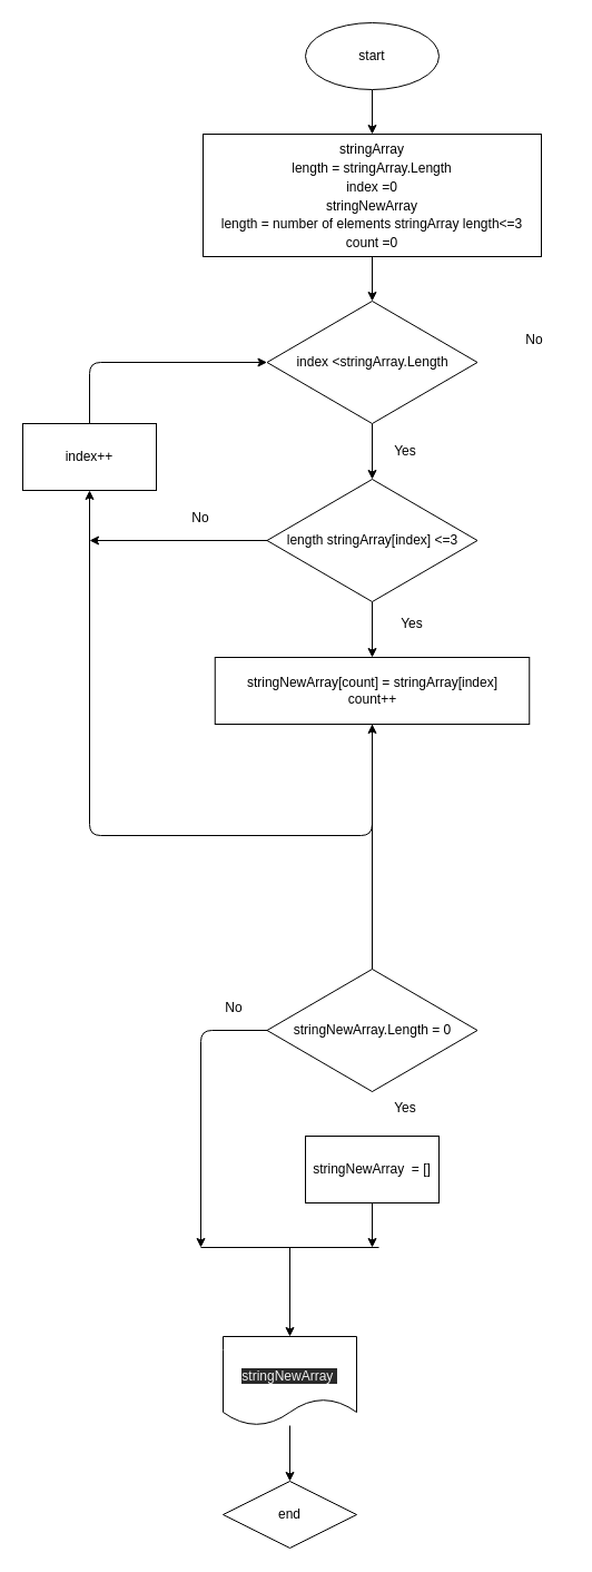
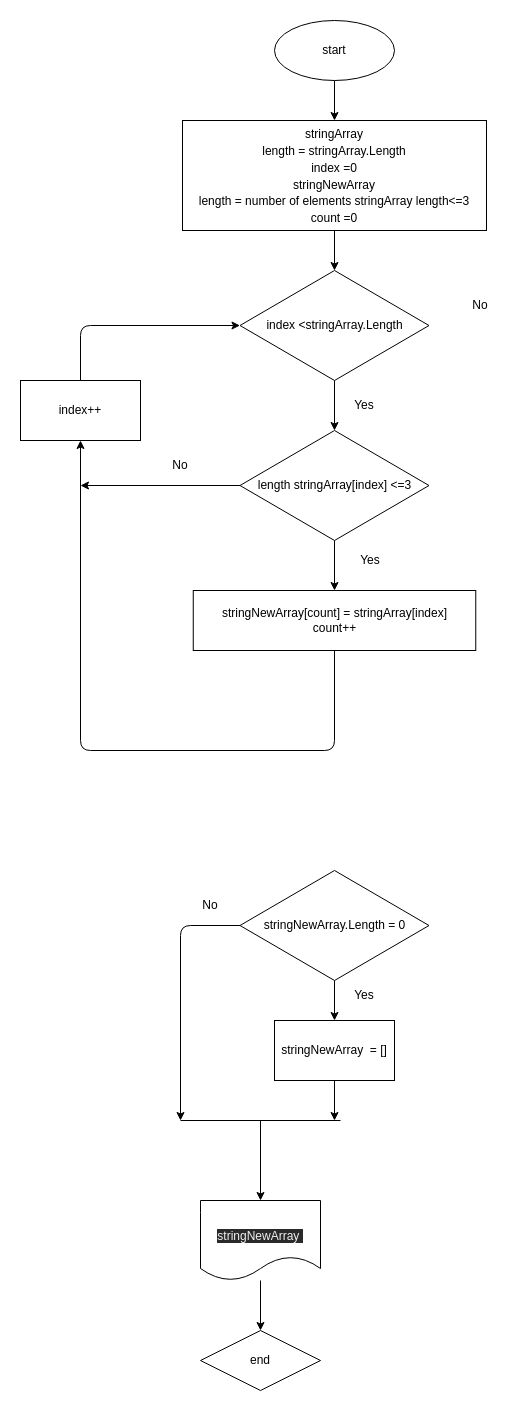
  <mxCell id="0" />
  <mxCell id="1" parent="0" />
  <mxCell id="2" style="edgeStyle=none;html=1;exitX=0.5;exitY=1;exitDx=0;exitDy=0;entryX=0.5;entryY=0;entryDx=0;entryDy=0;fontSize=12;" edge="1" parent="1" source="3" target="5"><mxGeometry relative="1" as="geometry" /></mxCell>
  <mxCell id="3" value="&lt;font style=&quot;font-size: 12px&quot;&gt;start&lt;/font&gt;" style="ellipse;whiteSpace=wrap;html=1;" vertex="1" parent="1"><mxGeometry x="274" y="20" width="120" height="60" as="geometry" /></mxCell>
  <mxCell id="4" style="edgeStyle=none;html=1;exitX=0.5;exitY=1;exitDx=0;exitDy=0;entryX=0.5;entryY=0;entryDx=0;entryDy=0;fontSize=12;" edge="1" parent="1" source="5" target="7"><mxGeometry relative="1" as="geometry" /></mxCell>
  <mxCell id="5" value="&lt;font style=&quot;font-size: 12px&quot;&gt;stringArray&lt;br&gt;length = stringArray.Length&lt;br&gt;index =0&lt;br&gt;stringNewArray&lt;br&gt;length = number of elements stringArray length&amp;lt;=3&lt;br&gt;count =0&lt;br&gt;&lt;/font&gt;" style="rounded=0;whiteSpace=wrap;html=1;fontSize=14;" vertex="1" parent="1"><mxGeometry x="182" y="120" width="304" height="110" as="geometry" /></mxCell>
  <mxCell id="6" style="edgeStyle=none;html=1;exitX=0.5;exitY=1;exitDx=0;exitDy=0;entryX=0.5;entryY=0;entryDx=0;entryDy=0;fontSize=12;" edge="1" parent="1" source="7" target="10"><mxGeometry relative="1" as="geometry" /></mxCell>
  <mxCell id="7" value="index &amp;lt;stringArray.Length" style="rhombus;whiteSpace=wrap;html=1;fontSize=12;" vertex="1" parent="1"><mxGeometry x="239.5" y="270" width="189" height="110" as="geometry" /></mxCell>
  <mxCell id="8" style="edgeStyle=none;html=1;exitX=0.5;exitY=1;exitDx=0;exitDy=0;fontSize=12;" edge="1" parent="1" source="10" target="12"><mxGeometry relative="1" as="geometry" /></mxCell>
  <mxCell id="9" style="edgeStyle=none;html=1;exitX=0;exitY=0.5;exitDx=0;exitDy=0;fontSize=12;" edge="1" parent="1" source="10"><mxGeometry relative="1" as="geometry"><mxPoint x="80" y="485" as="targetPoint" /><Array as="points"><mxPoint x="80" y="485" /></Array></mxGeometry></mxCell>
  <mxCell id="10" value="length stringArray[index] &amp;lt;=3" style="rhombus;whiteSpace=wrap;html=1;fontSize=12;" vertex="1" parent="1"><mxGeometry x="239.5" y="430" width="189" height="110" as="geometry" /></mxCell>
  <mxCell id="11" style="edgeStyle=none;html=1;exitX=0.5;exitY=1;exitDx=0;exitDy=0;entryX=0.5;entryY=1;entryDx=0;entryDy=0;fontSize=12;" edge="1" parent="1" source="12" target="14"><mxGeometry relative="1" as="geometry"><Array as="points"><mxPoint x="334" y="750" /><mxPoint x="80" y="750" /></Array></mxGeometry></mxCell>
  <mxCell id="12" value="stringNewArray&lt;span&gt;[count] =&amp;nbsp;&lt;/span&gt;stringArray[index]&lt;br&gt;count++" style="rounded=0;whiteSpace=wrap;html=1;fontSize=12;" vertex="1" parent="1"><mxGeometry x="192.75" y="590" width="282.5" height="60" as="geometry" /></mxCell>
  <mxCell id="13" style="edgeStyle=none;html=1;exitX=0.5;exitY=0;exitDx=0;exitDy=0;entryX=0;entryY=0.5;entryDx=0;entryDy=0;fontSize=12;" edge="1" parent="1" source="14" target="7"><mxGeometry relative="1" as="geometry"><Array as="points"><mxPoint x="80" y="325" /></Array></mxGeometry></mxCell>
  <mxCell id="14" value="index++" style="rounded=0;whiteSpace=wrap;html=1;fontSize=12;" vertex="1" parent="1"><mxGeometry x="20" y="380" width="120" height="60" as="geometry" /></mxCell>
  <mxCell id="15" style="edgeStyle=none;html=1;entryX=0.5;entryY=0;entryDx=0;entryDy=0;fontSize=12;" edge="1" parent="1" source="16" target="17"><mxGeometry relative="1" as="geometry" /></mxCell>
  <mxCell id="16" value="&lt;br&gt;&lt;span style=&quot;color: rgb(240 , 240 , 240) ; font-family: &amp;#34;helvetica&amp;#34; ; font-size: 12px ; font-style: normal ; font-weight: 400 ; letter-spacing: normal ; text-align: center ; text-indent: 0px ; text-transform: none ; word-spacing: 0px ; background-color: rgb(42 , 42 , 42) ; display: inline ; float: none&quot;&gt;stringNewArray&amp;nbsp;&lt;/span&gt;" style="shape=document;whiteSpace=wrap;html=1;boundedLbl=1;fontSize=12;" vertex="1" parent="1"><mxGeometry x="200" y="1200" width="120" height="80" as="geometry" /></mxCell>
  <mxCell id="17" value="&lt;font style=&quot;font-size: 12px&quot;&gt;end&lt;/font&gt;" style="rhombus;whiteSpace=wrap;html=1;" vertex="1" parent="1"><mxGeometry x="200" y="1330" width="120" height="60" as="geometry" /></mxCell>
- <mxCell id="18" style="edgeStyle=none;html=1;exitX=0.5;exitY=1;exitDx=0;exitDy=0;fontSize=12;" edge="1" parent="1" source="20" target="12"><mxGeometry relative="1" as="geometry" /></mxCell>
+ <mxCell id="18" style="edgeStyle=none;html=1;exitX=0.5;exitY=1;exitDx=0;exitDy=0;entryX=0.5;entryY=0;entryDx=0;entryDy=0;fontSize=12;" edge="1" parent="1" source="20" target="22"><mxGeometry relative="1" as="geometry" /></mxCell>
  <mxCell id="19" style="edgeStyle=none;html=1;exitX=0;exitY=0.5;exitDx=0;exitDy=0;fontSize=12;" edge="1" parent="1" source="20"><mxGeometry relative="1" as="geometry"><mxPoint x="180" y="1120" as="targetPoint" /><Array as="points"><mxPoint x="180" y="925" /></Array></mxGeometry></mxCell>
  <mxCell id="20" value="stringNewArray.Length = 0" style="rhombus;whiteSpace=wrap;html=1;fontSize=12;" vertex="1" parent="1"><mxGeometry x="239.5" y="870" width="189" height="110" as="geometry" /></mxCell>
  <mxCell id="21" style="edgeStyle=none;html=1;exitX=0.5;exitY=1;exitDx=0;exitDy=0;fontSize=12;" edge="1" parent="1" source="22"><mxGeometry relative="1" as="geometry"><mxPoint x="334" y="1120" as="targetPoint" /></mxGeometry></mxCell>
  <mxCell id="22" value="&lt;span style=&quot;font-family: &amp;#34;helvetica&amp;#34;&quot;&gt;stringNewArray&amp;nbsp; = []&lt;/span&gt;" style="rounded=0;whiteSpace=wrap;html=1;fontSize=12;" vertex="1" parent="1"><mxGeometry x="274" y="1020" width="120" height="60" as="geometry" /></mxCell>
  <mxCell id="23" value="" style="endArrow=none;html=1;fontSize=12;" edge="1" parent="1"><mxGeometry width="50" height="50" relative="1" as="geometry"><mxPoint x="340" y="1120" as="sourcePoint" /><mxPoint x="180" y="1120" as="targetPoint" /></mxGeometry></mxCell>
  <mxCell id="24" value="" style="endArrow=classic;html=1;fontSize=12;entryX=0.5;entryY=0;entryDx=0;entryDy=0;" edge="1" parent="1" target="16"><mxGeometry width="50" height="50" relative="1" as="geometry"><mxPoint x="260" y="1120" as="sourcePoint" /><mxPoint x="470" y="1120" as="targetPoint" /></mxGeometry></mxCell>
  <mxCell id="25" value="Yes" style="text;html=1;strokeColor=none;fillColor=none;align=center;verticalAlign=middle;whiteSpace=wrap;rounded=0;fontSize=12;" vertex="1" parent="1"><mxGeometry x="334" y="390" width="60" height="30" as="geometry" /></mxCell>
  <mxCell id="26" value="Yes" style="text;html=1;strokeColor=none;fillColor=none;align=center;verticalAlign=middle;whiteSpace=wrap;rounded=0;fontSize=12;" vertex="1" parent="1"><mxGeometry x="340" y="545" width="60" height="30" as="geometry" /></mxCell>
  <mxCell id="27" value="Yes" style="text;html=1;strokeColor=none;fillColor=none;align=center;verticalAlign=middle;whiteSpace=wrap;rounded=0;fontSize=12;" vertex="1" parent="1"><mxGeometry x="334" y="980" width="60" height="30" as="geometry" /></mxCell>
  <mxCell id="28" value="No" style="text;html=1;strokeColor=none;fillColor=none;align=center;verticalAlign=middle;whiteSpace=wrap;rounded=0;fontSize=12;" vertex="1" parent="1"><mxGeometry x="450" y="290" width="60" height="30" as="geometry" /></mxCell>
  <mxCell id="29" value="No" style="text;html=1;strokeColor=none;fillColor=none;align=center;verticalAlign=middle;whiteSpace=wrap;rounded=0;fontSize=12;" vertex="1" parent="1"><mxGeometry x="150" y="450" width="60" height="30" as="geometry" /></mxCell>
  <mxCell id="30" value="No" style="text;html=1;strokeColor=none;fillColor=none;align=center;verticalAlign=middle;whiteSpace=wrap;rounded=0;fontSize=12;" vertex="1" parent="1"><mxGeometry x="179.5" y="890" width="60" height="30" as="geometry" /></mxCell>
